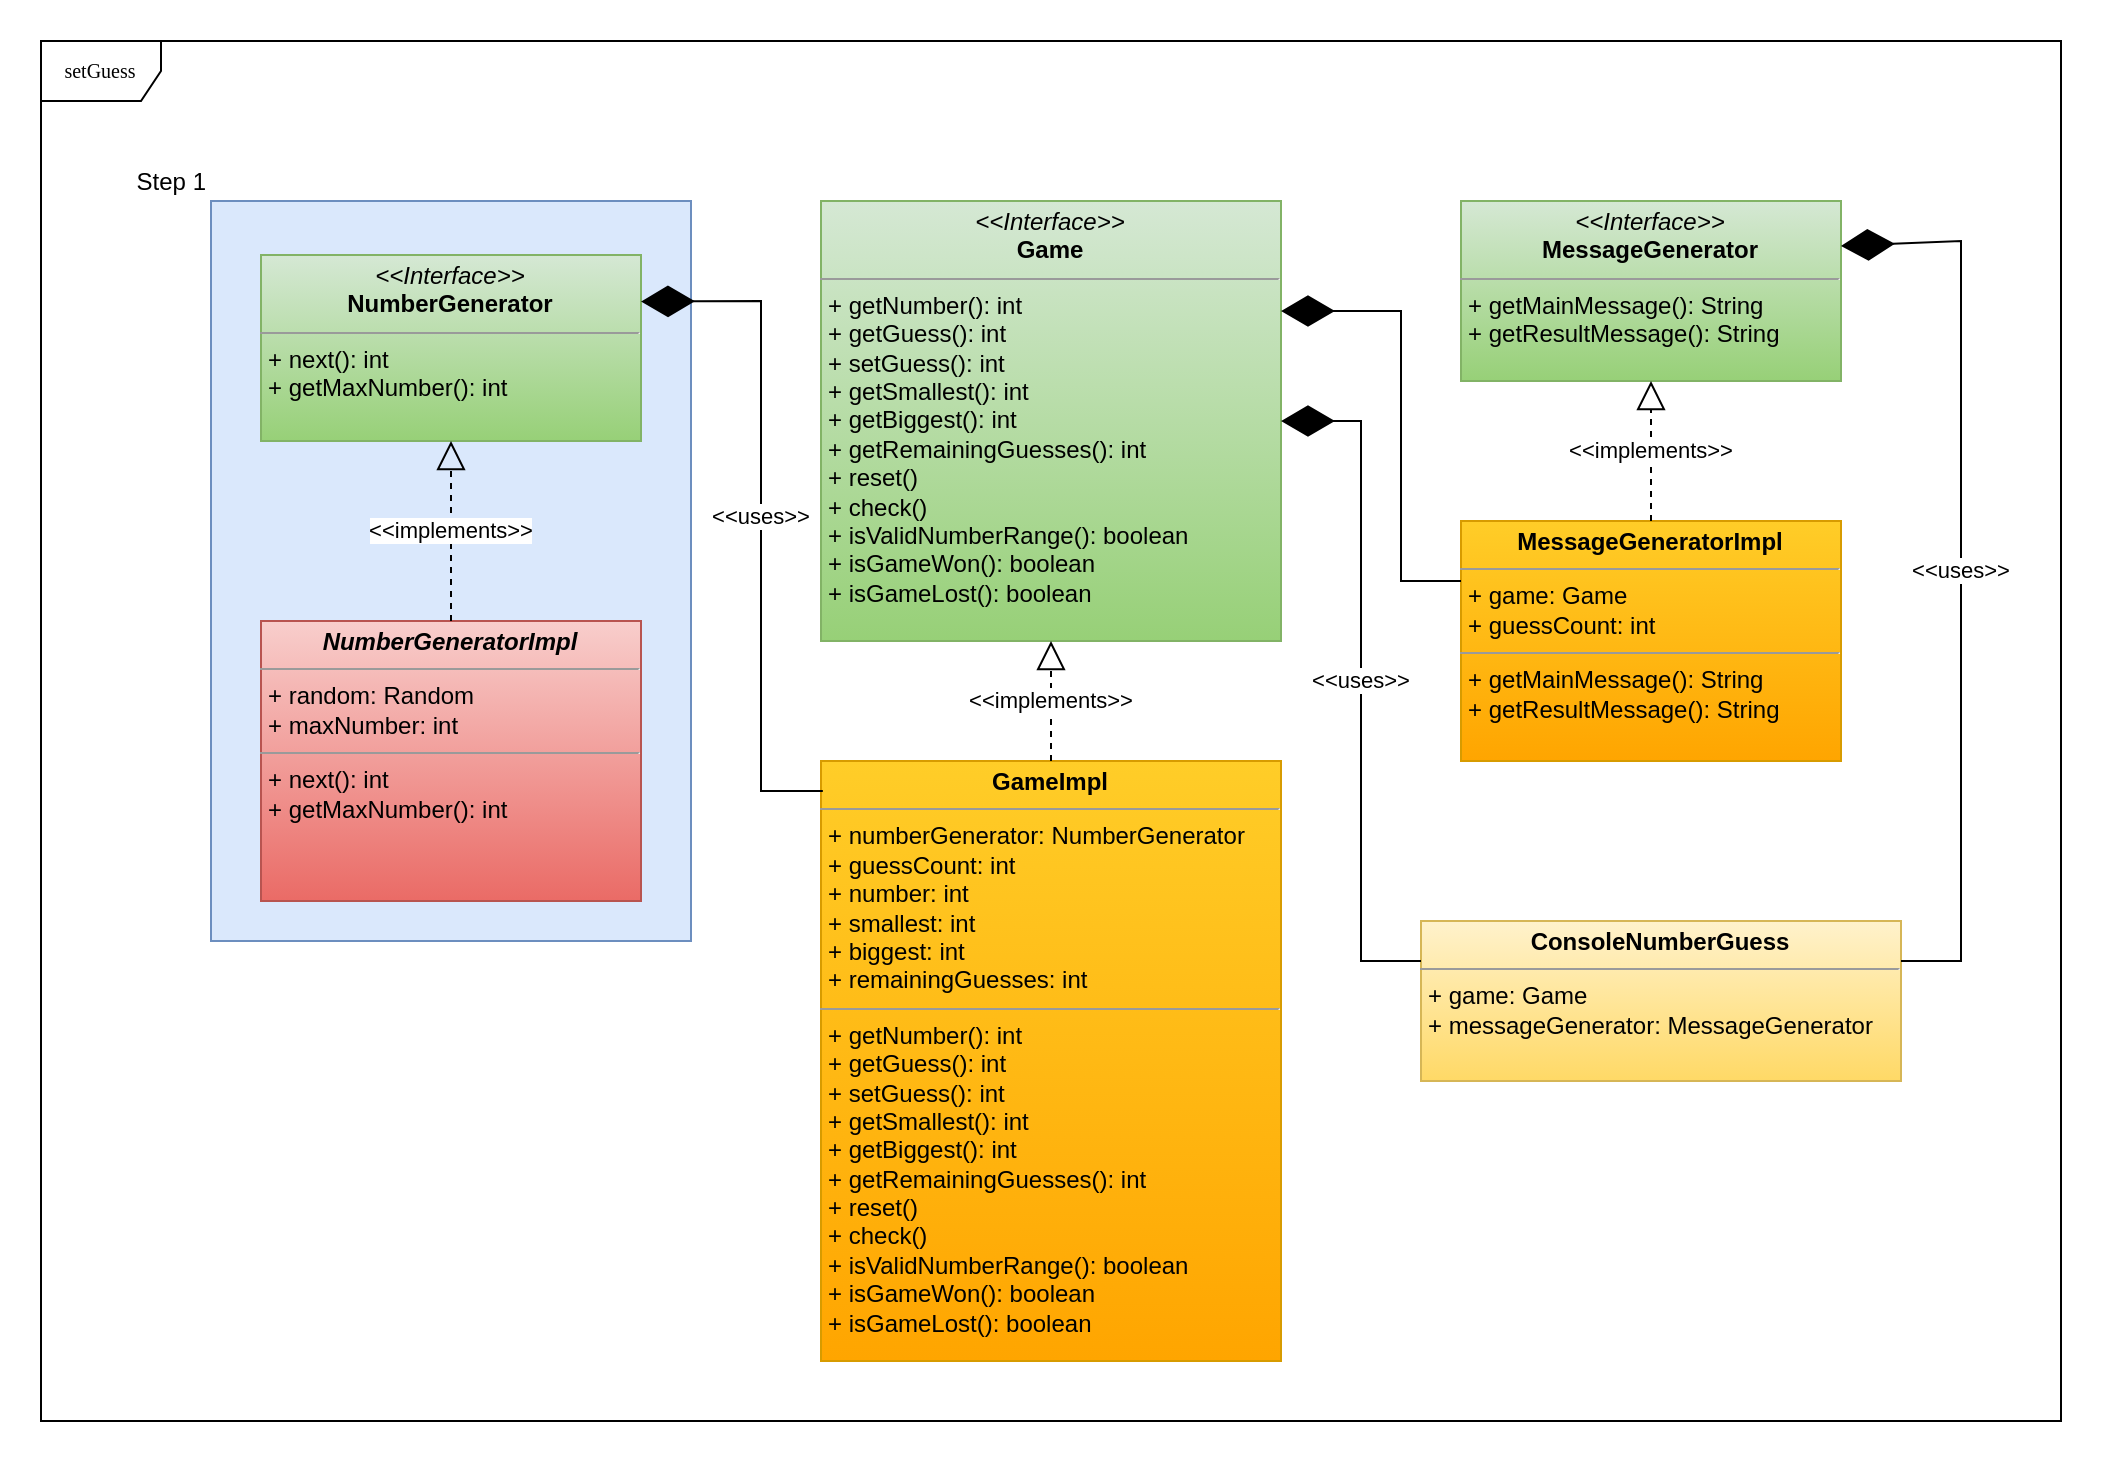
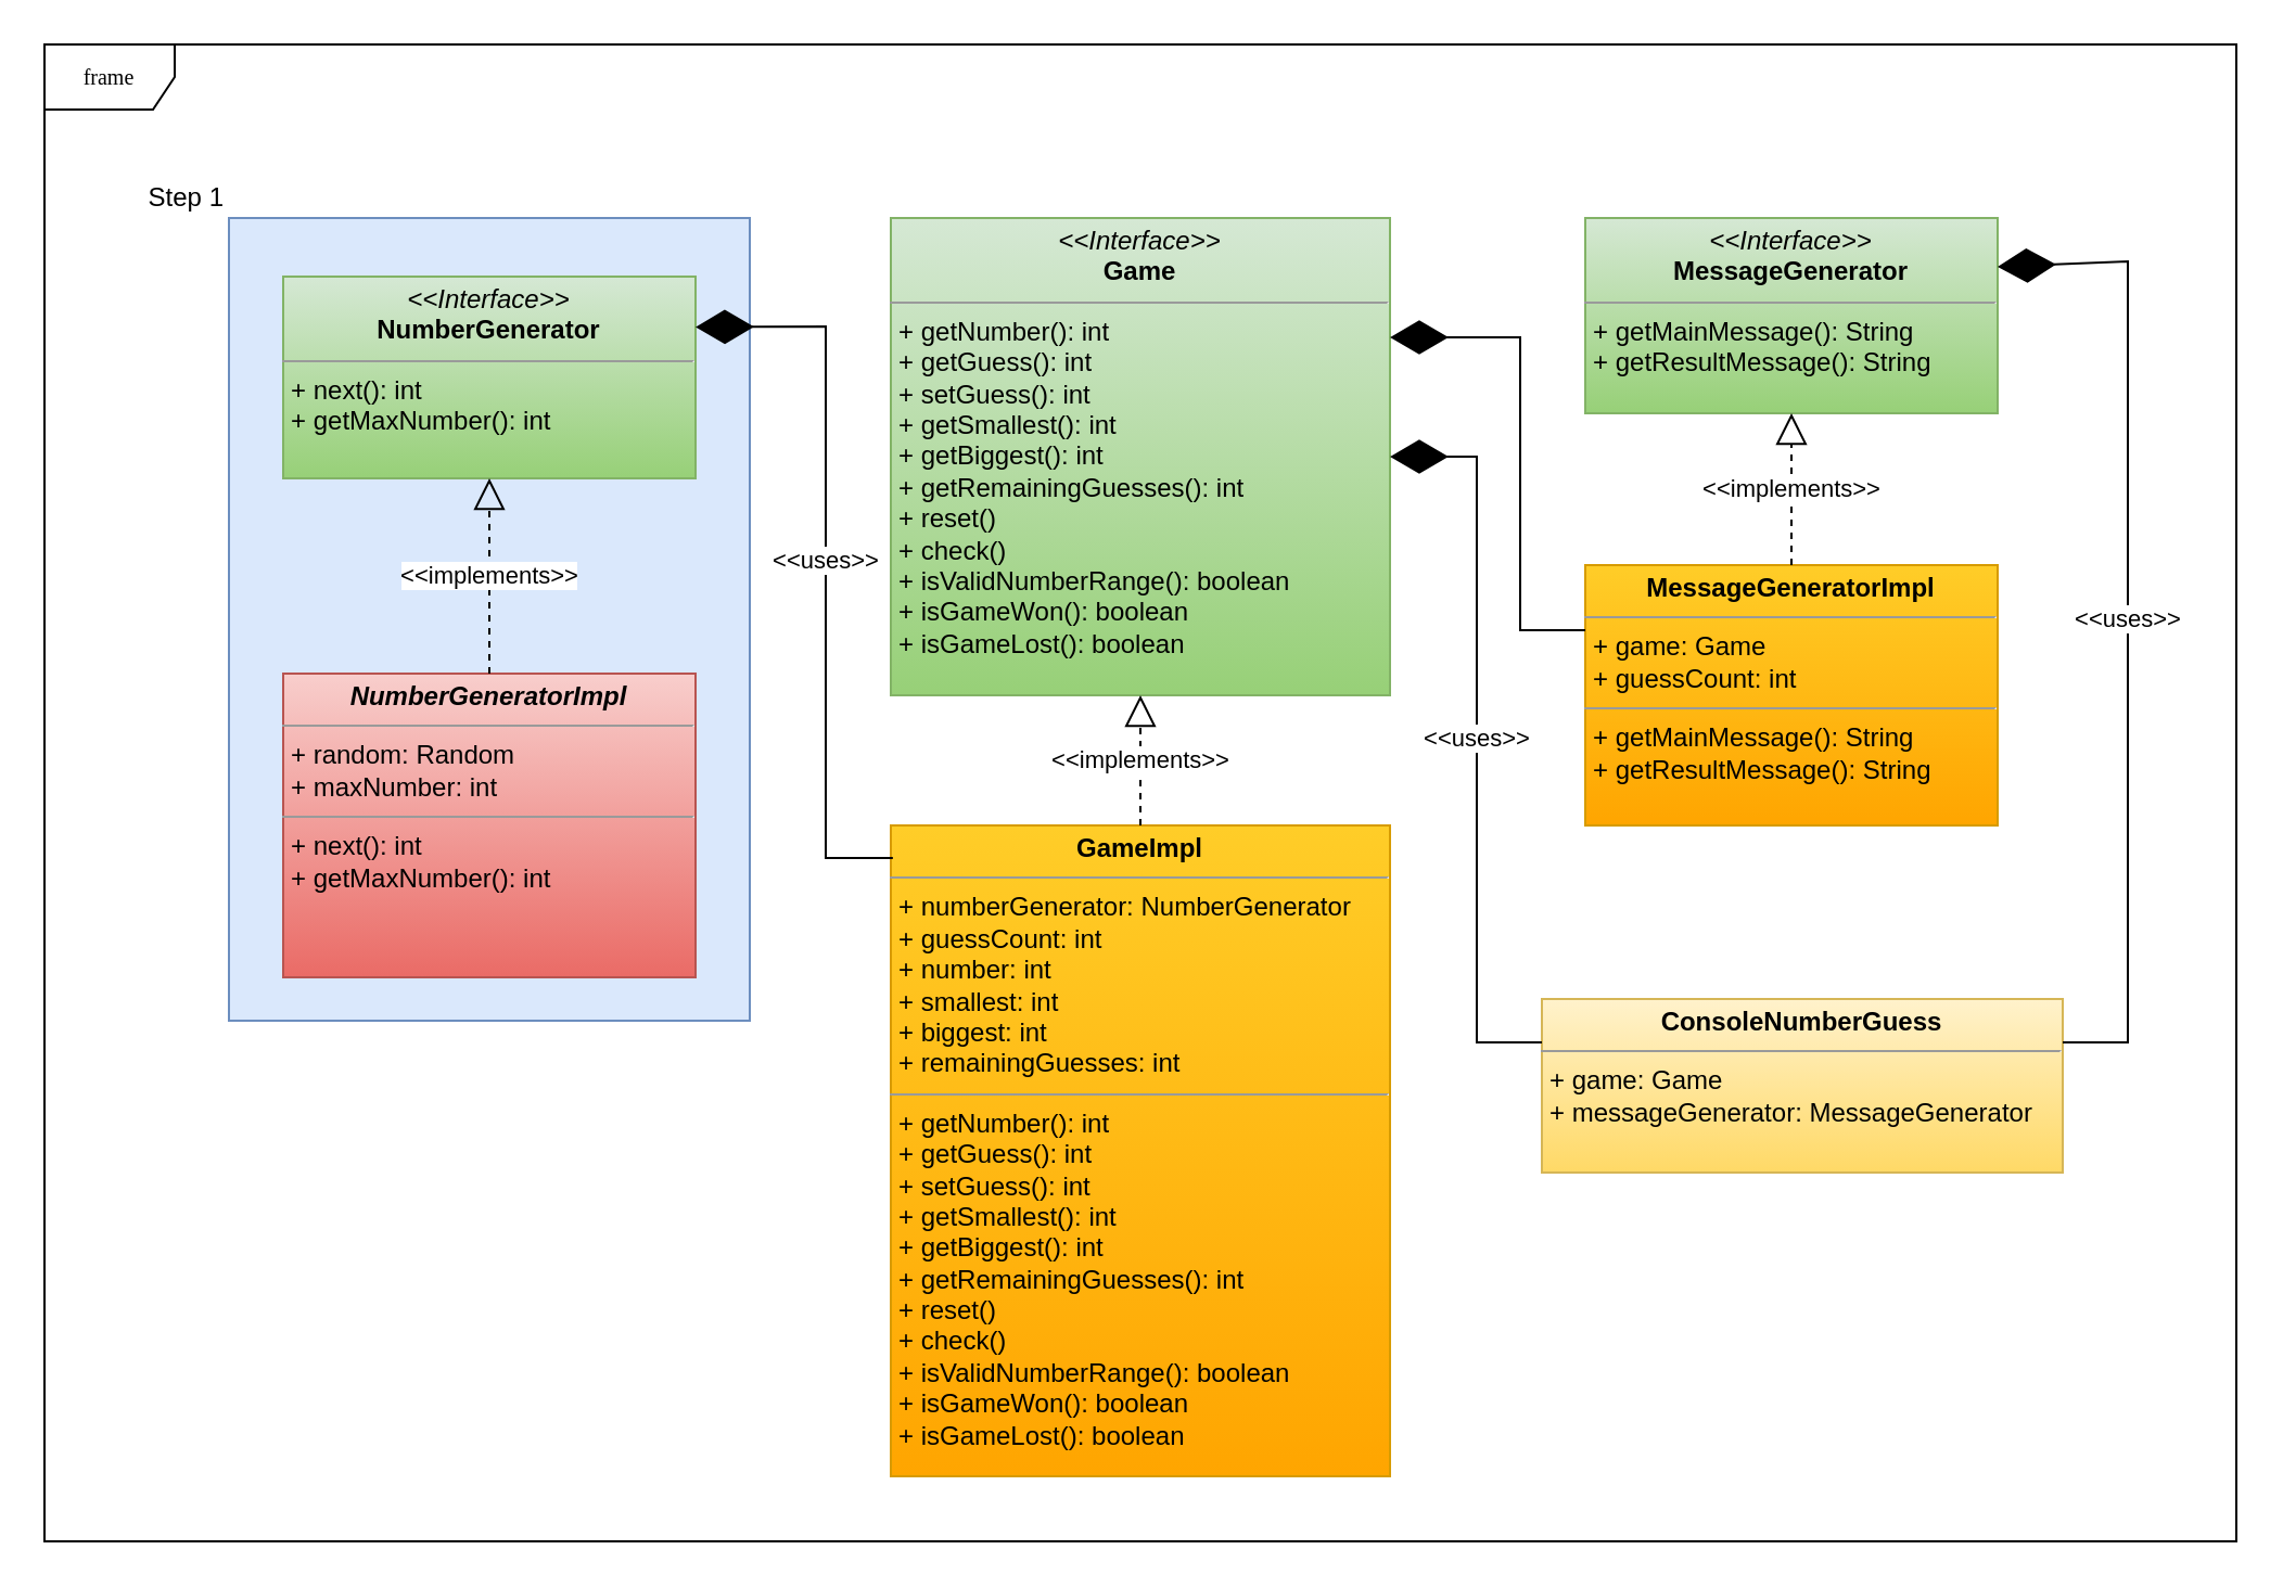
  <mxCell id="0" />
  <mxCell id="1" parent="0" />
  <mxCell id="2" value="Step 1" style="rounded=0;whiteSpace=wrap;html=1;fillColor=#dae8fc;strokeColor=#6c8ebf;align=right;labelPosition=left;verticalLabelPosition=top;verticalAlign=bottom;" vertex="1" parent="1"><mxGeometry x="105" y="100" width="240" height="370" as="geometry" /></mxCell>
- <mxCell id="3" value="setGuess" style="shape=umlFrame;whiteSpace=wrap;html=1;rounded=0;shadow=0;comic=0;labelBackgroundColor=none;strokeWidth=1;fontFamily=Verdana;fontSize=10;align=center;" parent="1" vertex="1"><mxGeometry x="20" y="20" width="1010" height="690" as="geometry" /></mxCell>
+ <mxCell id="3" value="frame" style="shape=umlFrame;whiteSpace=wrap;html=1;rounded=0;shadow=0;comic=0;labelBackgroundColor=none;strokeWidth=1;fontFamily=Verdana;fontSize=10;align=center;" parent="1" vertex="1"><mxGeometry x="20" y="20" width="1010" height="690" as="geometry" /></mxCell>
  <mxCell id="4" value="&lt;p style=&quot;margin:0px;margin-top:4px;text-align:center;&quot;&gt;&lt;i&gt;&amp;lt;&amp;lt;Interface&amp;gt;&amp;gt;&lt;/i&gt;&lt;br&gt;&lt;b&gt;MessageGenerator&lt;/b&gt;&lt;/p&gt;&lt;hr size=&quot;1&quot;&gt;&lt;p style=&quot;margin:0px;margin-left:4px;&quot;&gt;+ getMainMessage(): String&lt;br&gt;+ getResultMessage(): String&lt;/p&gt;" style="verticalAlign=top;align=left;overflow=fill;fontSize=12;fontFamily=Helvetica;html=1;rounded=0;shadow=0;comic=0;labelBackgroundColor=none;strokeWidth=1;fillColor=#d5e8d4;strokeColor=#82b366;gradientColor=#97d077;" parent="1" vertex="1"><mxGeometry x="730" y="100" width="190" height="90" as="geometry" /></mxCell>
  <mxCell id="5" value="&lt;p style=&quot;margin:0px;margin-top:4px;text-align:center;&quot;&gt;&lt;b&gt;ConsoleNumberGuess&lt;/b&gt;&lt;/p&gt;&lt;hr size=&quot;1&quot;&gt;&lt;p style=&quot;margin:0px;margin-left:4px;&quot;&gt;+ game: Game&lt;br&gt;+ messageGenerator: MessageGenerator&lt;/p&gt;" style="verticalAlign=top;align=left;overflow=fill;fontSize=12;fontFamily=Helvetica;html=1;rounded=0;shadow=0;comic=0;labelBackgroundColor=none;strokeWidth=1;fillColor=#fff2cc;gradientColor=#ffd966;strokeColor=#d6b656;" parent="1" vertex="1"><mxGeometry x="710" y="460" width="240" height="80" as="geometry" /></mxCell>
  <mxCell id="6" value="&lt;p style=&quot;margin:0px;margin-top:4px;text-align:center;&quot;&gt;&lt;b&gt;MessageGeneratorImpl&lt;/b&gt;&lt;/p&gt;&lt;hr size=&quot;1&quot;&gt;&lt;p style=&quot;margin:0px;margin-left:4px;&quot;&gt;+ game: Game&lt;br&gt;+ guessCount: int&lt;/p&gt;&lt;hr size=&quot;1&quot;&gt;&lt;p style=&quot;margin:0px;margin-left:4px;&quot;&gt;+ getMainMessage(): String&lt;br&gt;+ getResultMessage(): String&lt;/p&gt;" style="verticalAlign=top;align=left;overflow=fill;fontSize=12;fontFamily=Helvetica;html=1;rounded=0;shadow=0;comic=0;labelBackgroundColor=none;strokeWidth=1;fillColor=#ffcd28;gradientColor=#ffa500;strokeColor=#d79b00;" parent="1" vertex="1"><mxGeometry x="730" y="260" width="190" height="120" as="geometry" /></mxCell>
  <mxCell id="7" value="&lt;p style=&quot;margin:0px;margin-top:4px;text-align:center;&quot;&gt;&lt;b&gt;GameImpl&lt;/b&gt;&lt;/p&gt;&lt;hr size=&quot;1&quot;&gt;&lt;p style=&quot;margin:0px;margin-left:4px;&quot;&gt;+ numberGenerator: NumberGenerator&lt;/p&gt;&lt;p style=&quot;margin:0px;margin-left:4px;&quot;&gt;+ guessCount: int&lt;/p&gt;&lt;p style=&quot;margin:0px;margin-left:4px;&quot;&gt;+ number: int&lt;/p&gt;&lt;p style=&quot;margin:0px;margin-left:4px;&quot;&gt;+ smallest: int&lt;/p&gt;&lt;p style=&quot;margin:0px;margin-left:4px;&quot;&gt;+ biggest: int&lt;/p&gt;&lt;p style=&quot;margin:0px;margin-left:4px;&quot;&gt;+ remainingGuesses: int&lt;/p&gt;&lt;hr size=&quot;1&quot;&gt;&lt;p style=&quot;margin: 0px 0px 0px 4px;&quot;&gt;+ getNumber(): int&lt;br&gt;&lt;/p&gt;&lt;p style=&quot;margin: 0px 0px 0px 4px;&quot;&gt;+ getGuess(): int&lt;/p&gt;&lt;p style=&quot;margin: 0px 0px 0px 4px;&quot;&gt;+ setGuess(): int&lt;/p&gt;&lt;p style=&quot;margin: 0px 0px 0px 4px;&quot;&gt;+ getSmallest(): int&lt;/p&gt;&lt;p style=&quot;margin: 0px 0px 0px 4px;&quot;&gt;+ getBiggest(): int&lt;/p&gt;&lt;p style=&quot;margin: 0px 0px 0px 4px;&quot;&gt;+ getRemainingGuesses(): int&lt;/p&gt;&lt;p style=&quot;margin: 0px 0px 0px 4px;&quot;&gt;+ reset()&lt;/p&gt;&lt;p style=&quot;margin: 0px 0px 0px 4px;&quot;&gt;+ check()&lt;/p&gt;&lt;p style=&quot;margin: 0px 0px 0px 4px;&quot;&gt;+ isValidNumberRange(): boolean&lt;/p&gt;&lt;p style=&quot;margin: 0px 0px 0px 4px;&quot;&gt;+ isGameWon(): boolean&lt;/p&gt;&lt;p style=&quot;margin: 0px 0px 0px 4px;&quot;&gt;+ isGameLost(): boolean&lt;/p&gt;" style="verticalAlign=top;align=left;overflow=fill;fontSize=12;fontFamily=Helvetica;html=1;rounded=0;shadow=0;comic=0;labelBackgroundColor=none;strokeWidth=1;fillColor=#ffcd28;strokeColor=#d79b00;gradientColor=#ffa500;" parent="1" vertex="1"><mxGeometry x="410" y="380" width="230" height="300" as="geometry" /></mxCell>
  <mxCell id="8" value="&lt;p style=&quot;margin:0px;margin-top:4px;text-align:center;&quot;&gt;&lt;i&gt;&amp;lt;&amp;lt;Interface&amp;gt;&amp;gt;&lt;/i&gt;&lt;br&gt;&lt;b&gt;NumberGenerator&lt;/b&gt;&lt;/p&gt;&lt;hr size=&quot;1&quot;&gt;&lt;p style=&quot;margin:0px;margin-left:4px;&quot;&gt;+ next(): int&lt;br&gt;+ getMaxNumber(): int&lt;/p&gt;&lt;p style=&quot;margin:0px;margin-left:4px;&quot;&gt;&lt;br&gt;&lt;/p&gt;" style="verticalAlign=top;align=left;overflow=fill;fontSize=12;fontFamily=Helvetica;html=1;rounded=0;shadow=0;comic=0;labelBackgroundColor=none;strokeWidth=1;fillColor=#d5e8d4;strokeColor=#82b366;gradientColor=#97d077;" parent="1" vertex="1"><mxGeometry x="130" y="127" width="190" height="93" as="geometry" /></mxCell>
  <mxCell id="9" value="&lt;p style=&quot;margin:0px;margin-top:4px;text-align:center;&quot;&gt;&lt;i&gt;&lt;b&gt;NumberGeneratorImpl&lt;/b&gt;&lt;/i&gt;&lt;/p&gt;&lt;hr size=&quot;1&quot;&gt;&lt;p style=&quot;margin:0px;margin-left:4px;&quot;&gt;+ random: Random&lt;/p&gt;&lt;p style=&quot;margin:0px;margin-left:4px;&quot;&gt;+ maxNumber: int&lt;/p&gt;&lt;hr size=&quot;1&quot;&gt;&lt;p style=&quot;margin:0px;margin-left:4px;&quot;&gt;+ next(): int&lt;br&gt;+ getMaxNumber(): int&lt;/p&gt;" style="verticalAlign=top;align=left;overflow=fill;fontSize=12;fontFamily=Helvetica;html=1;rounded=0;shadow=0;comic=0;labelBackgroundColor=none;strokeWidth=1;fillColor=#f8cecc;strokeColor=#b85450;gradientColor=#ea6b66;" parent="1" vertex="1"><mxGeometry x="130" y="310" width="190" height="140" as="geometry" /></mxCell>
  <mxCell id="10" value="&lt;p style=&quot;margin:0px;margin-top:4px;text-align:center;&quot;&gt;&lt;i&gt;&amp;lt;&amp;lt;Interface&amp;gt;&amp;gt;&lt;/i&gt;&lt;br&gt;&lt;b&gt;Game&lt;/b&gt;&lt;/p&gt;&lt;hr size=&quot;1&quot;&gt;&lt;p style=&quot;margin:0px;margin-left:4px;&quot;&gt;+ getNumber(): int&lt;br&gt;&lt;/p&gt;&lt;p style=&quot;margin:0px;margin-left:4px;&quot;&gt;+ getGuess(): int&lt;/p&gt;&lt;p style=&quot;margin:0px;margin-left:4px;&quot;&gt;+ setGuess(): int&lt;/p&gt;&lt;p style=&quot;margin:0px;margin-left:4px;&quot;&gt;+ getSmallest(): int&lt;/p&gt;&lt;p style=&quot;margin:0px;margin-left:4px;&quot;&gt;+ getBiggest(): int&lt;/p&gt;&lt;p style=&quot;margin:0px;margin-left:4px;&quot;&gt;+ getRemainingGuesses(): int&lt;/p&gt;&lt;p style=&quot;margin:0px;margin-left:4px;&quot;&gt;+ reset()&lt;/p&gt;&lt;p style=&quot;margin:0px;margin-left:4px;&quot;&gt;+ check()&lt;/p&gt;&lt;p style=&quot;margin:0px;margin-left:4px;&quot;&gt;+ isValidNumberRange(): boolean&lt;/p&gt;&lt;p style=&quot;margin:0px;margin-left:4px;&quot;&gt;+ isGameWon(): boolean&lt;/p&gt;&lt;p style=&quot;margin:0px;margin-left:4px;&quot;&gt;+ isGameLost(): boolean&lt;/p&gt;&lt;p style=&quot;margin:0px;margin-left:4px;&quot;&gt;&lt;br&gt;&lt;/p&gt;" style="verticalAlign=top;align=left;overflow=fill;fontSize=12;fontFamily=Helvetica;html=1;rounded=0;shadow=0;comic=0;labelBackgroundColor=none;strokeWidth=1;fillColor=#d5e8d4;strokeColor=#82b366;gradientColor=#97d077;" parent="1" vertex="1"><mxGeometry x="410" y="100" width="230" height="220" as="geometry" /></mxCell>
  <mxCell id="11" value="&amp;lt;&amp;lt;implements&amp;gt;&amp;gt;" style="endArrow=block;dashed=1;endFill=0;endSize=12;html=1;rounded=0;entryX=0.5;entryY=1;entryDx=0;entryDy=0;exitX=0.5;exitY=0;exitDx=0;exitDy=0;" edge="1" parent="1" source="9" target="8"><mxGeometry width="160" relative="1" as="geometry"><mxPoint x="410" y="441" as="sourcePoint" /><mxPoint x="570" y="441" as="targetPoint" /></mxGeometry></mxCell>
  <mxCell id="12" value="&amp;lt;&amp;lt;implements&amp;gt;&amp;gt;" style="endArrow=block;dashed=1;endFill=0;endSize=12;html=1;rounded=0;entryX=0.5;entryY=1;entryDx=0;entryDy=0;exitX=0.5;exitY=0;exitDx=0;exitDy=0;" edge="1" parent="1" source="7" target="10"><mxGeometry width="160" relative="1" as="geometry"><mxPoint x="370" y="540" as="sourcePoint" /><mxPoint x="370" y="450" as="targetPoint" /></mxGeometry></mxCell>
  <mxCell id="13" value="&amp;lt;&amp;lt;uses&amp;gt;&amp;gt;" style="endArrow=diamondThin;endFill=1;endSize=24;html=1;rounded=0;entryX=1;entryY=0.25;entryDx=0;entryDy=0;exitX=0.004;exitY=0.05;exitDx=0;exitDy=0;exitPerimeter=0;" edge="1" parent="1" source="7" target="8"><mxGeometry width="160" relative="1" as="geometry"><mxPoint x="410" y="490" as="sourcePoint" /><mxPoint x="570" y="490" as="targetPoint" /><Array as="points"><mxPoint x="380" y="395" /><mxPoint x="380" y="150" /></Array></mxGeometry></mxCell>
  <mxCell id="14" value="&amp;lt;&amp;lt;implements&amp;gt;&amp;gt;" style="endArrow=block;dashed=1;endFill=0;endSize=12;html=1;rounded=0;entryX=0.5;entryY=1;entryDx=0;entryDy=0;exitX=0.5;exitY=0;exitDx=0;exitDy=0;" edge="1" parent="1" source="6" target="4"><mxGeometry width="160" relative="1" as="geometry"><mxPoint x="910" y="260" as="sourcePoint" /><mxPoint x="910" y="200" as="targetPoint" /></mxGeometry></mxCell>
  <mxCell id="15" value="" style="endArrow=diamondThin;endFill=1;endSize=24;html=1;rounded=0;entryX=1;entryY=0.25;entryDx=0;entryDy=0;exitX=0;exitY=0.25;exitDx=0;exitDy=0;" edge="1" parent="1" source="6" target="10"><mxGeometry width="160" relative="1" as="geometry"><mxPoint x="421" y="405" as="sourcePoint" /><mxPoint x="330" y="160" as="targetPoint" /><Array as="points"><mxPoint x="700" y="290" /><mxPoint x="700" y="155" /></Array></mxGeometry></mxCell>
  <mxCell id="16" value="&amp;lt;&amp;lt;uses&amp;gt;&amp;gt;" style="endArrow=diamondThin;endFill=1;endSize=24;html=1;rounded=0;entryX=1;entryY=0.5;entryDx=0;entryDy=0;exitX=0;exitY=0.25;exitDx=0;exitDy=0;" edge="1" parent="1" source="5" target="10"><mxGeometry width="160" relative="1" as="geometry"><mxPoint x="740" y="300" as="sourcePoint" /><mxPoint x="650" y="165" as="targetPoint" /><Array as="points"><mxPoint x="680" y="480" /><mxPoint x="680" y="210" /></Array></mxGeometry></mxCell>
  <mxCell id="17" value="&amp;lt;&amp;lt;uses&amp;gt;&amp;gt;" style="endArrow=diamondThin;endFill=1;endSize=24;html=1;rounded=0;entryX=1;entryY=0.25;entryDx=0;entryDy=0;exitX=1;exitY=0.25;exitDx=0;exitDy=0;" edge="1" parent="1" source="5" target="4"><mxGeometry width="160" relative="1" as="geometry"><mxPoint x="720" y="490" as="sourcePoint" /><mxPoint x="650" y="220" as="targetPoint" /><Array as="points"><mxPoint x="980" y="480" /><mxPoint x="980" y="120" /></Array></mxGeometry></mxCell>
